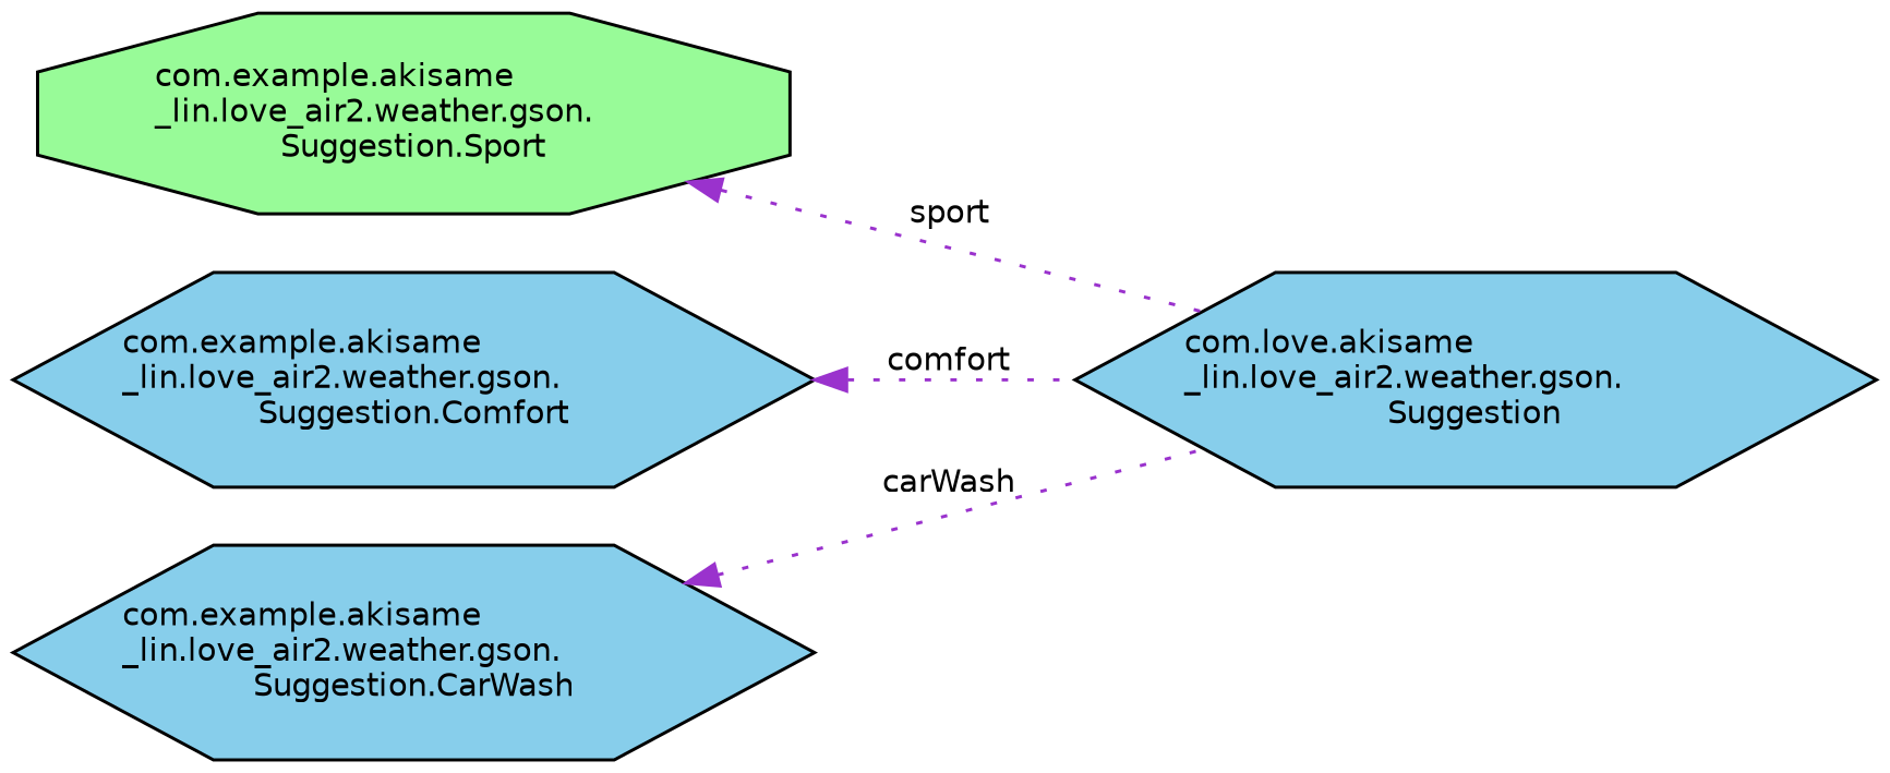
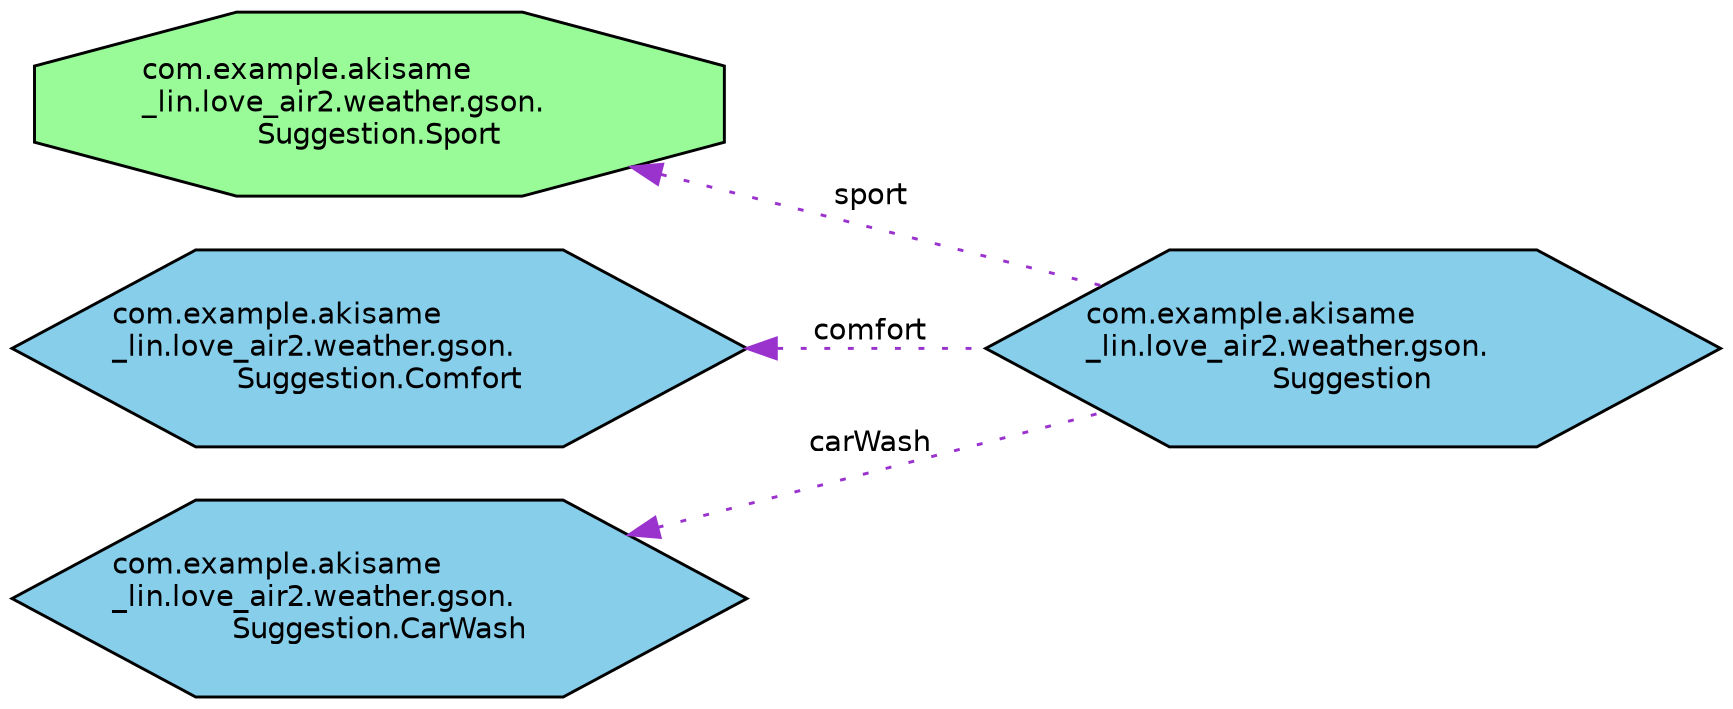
  digraph {
    rankdir=LR
    node [color=black fillcolor=skyblue fontname=Helvetica fontsize=10 shape=hexagon style=filled]
    edge [color=darkorchid3 dir=back fontname=Helvetica fontsize=10 labelfontname=Helvetica labelfontsize=10 style=dotted]
-   n1 [fontcolor=black height=0.2 label="com.love.akisame\l_lin.love_air2.weather.gson.\lSuggestion" width=0.4]
+   n1 [fontcolor=black height=0.2 label="com.example.akisame\l_lin.love_air2.weather.gson.\lSuggestion" width=0.4]
    n2 [fillcolor=palegreen height=0.2 label="com.example.akisame\l_lin.love_air2.weather.gson.\lSuggestion.Sport" shape=octagon width=0.4]
    n3 [height=0.2 label="com.example.akisame\l_lin.love_air2.weather.gson.\lSuggestion.Comfort" width=0.4]
    n4 [height=0.2 label="com.example.akisame\l_lin.love_air2.weather.gson.\lSuggestion.CarWash" width=0.4]
    n2 -> n1 [label=" sport"]
    n3 -> n1 [label=" comfort"]
    n4 -> n1 [label=" carWash"]
  }
